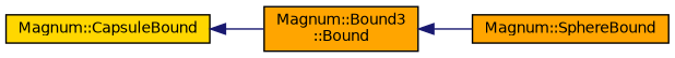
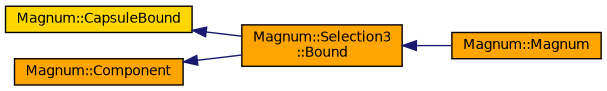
  digraph {
    rankdir=LR
    node [color=black fillcolor=orange fontname=Helvetica fontsize=10 shape=record style=filled]
    edge [color=midnightblue dir=back fontname=Helvetica fontsize=10 labelfontname=Helvetica labelfontsize=10 style=solid]
-   n1 [fontcolor=black height=0.2 label="Magnum::Bound3\l::Bound" width=0.4]
-   n2 [height=0.2 label="Magnum::SphereBound" width=0.4]
+   n1 [fontcolor=black height=0.2 label="Magnum::Selection3\l::Bound" width=0.4]
+   n2 [height=0.2 label="Magnum::Magnum" width=0.4]
    n3 [fillcolor=gold height=0.2 label="Magnum::CapsuleBound" width=0.4]
+   n4 [height=0.2 label="Magnum::Component" width=0.4]
    n1 -> n2
    n3 -> n1
+   n4 -> n1
  }
